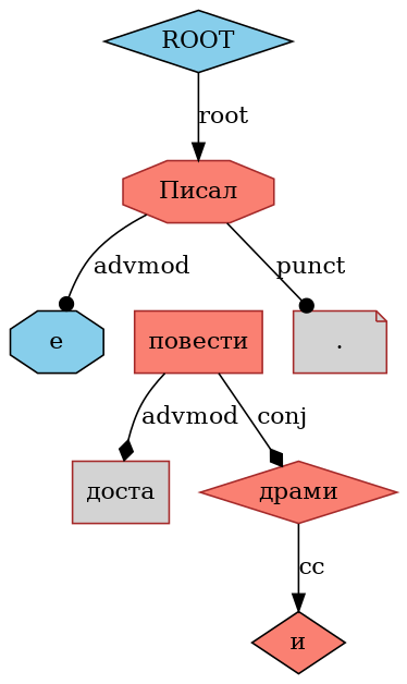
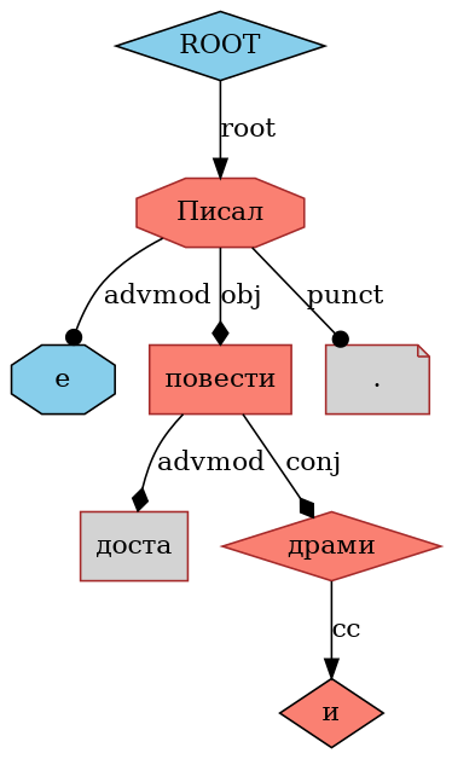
  digraph {
    fontname="DejaVu Serif"
    node [color=brown fillcolor=salmon fontname="DejaVu Serif" shape=diamond style=filled]
    edge [arrowhead=diamond fontname="DejaVu Serif"]
    ROOT [color=black fillcolor=skyblue]
    "Писал" [shape=octagon]
    "е" [color=black fillcolor=skyblue shape=octagon]
    "повести" [shape=box]
    "." [fillcolor=lightgrey shape=note]
    "доста" [fillcolor=lightgrey shape=box]
    "драми"
    "и" [color=black]
    ROOT -> "Писал" [arrowhead=normal label=root]
    "Писал" -> "е" [arrowhead=dot label=advmod]
+   "Писал" -> "повести" [label=obj]
    "Писал" -> "." [arrowhead=dot label=punct]
    "повести" -> "доста" [label=advmod]
    "повести" -> "драми" [label=conj]
    "драми" -> "и" [arrowhead=normal label=cc]
  }
